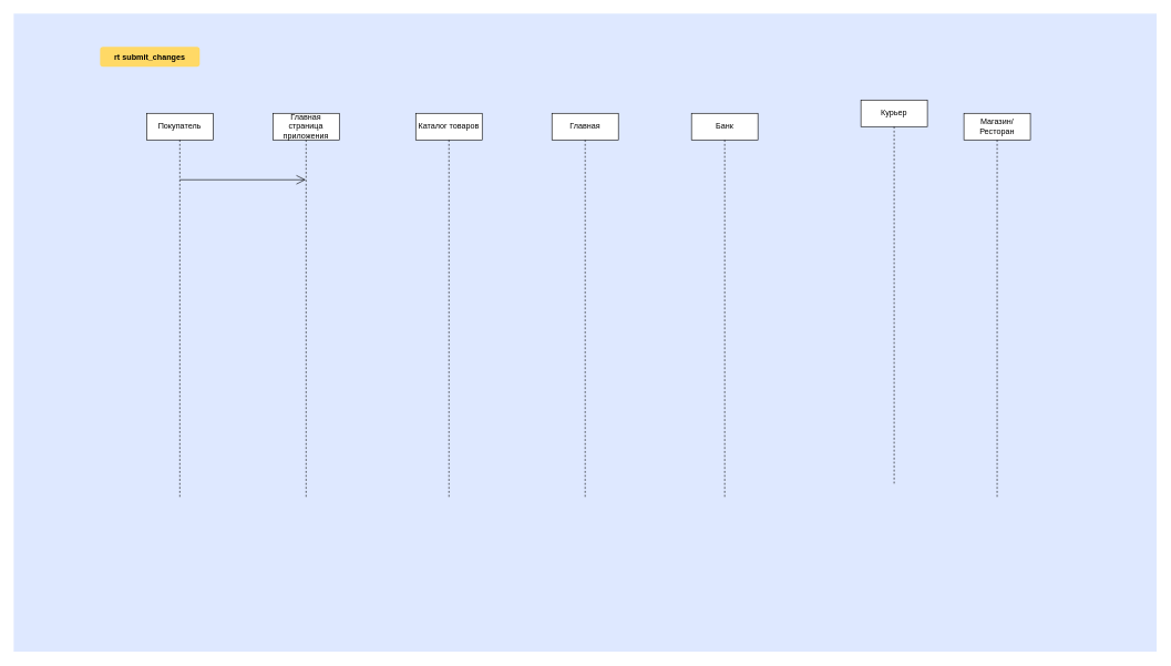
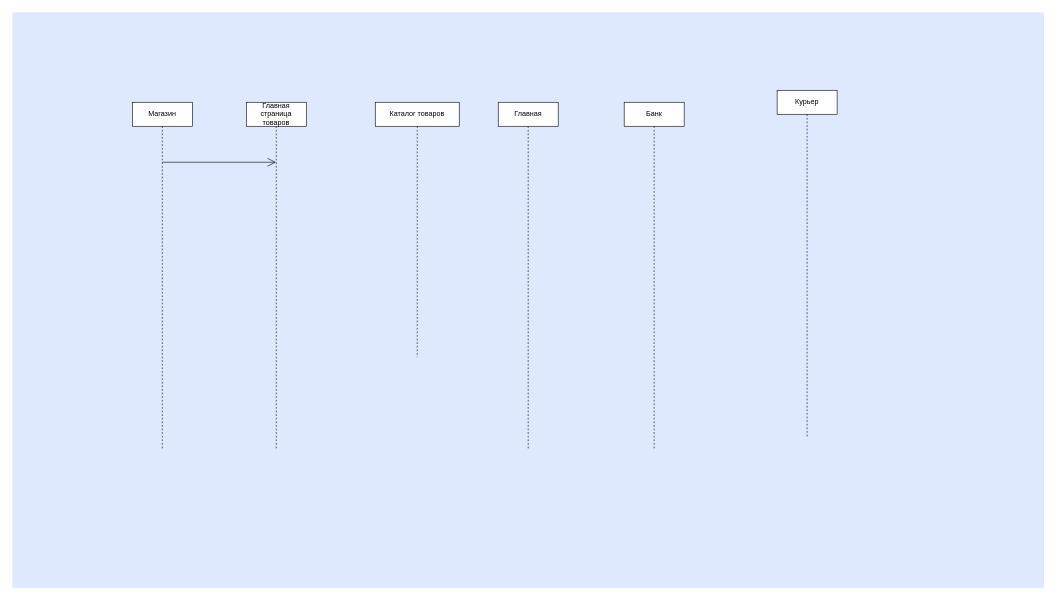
  <mxCell id="0" />
  <mxCell id="1" parent="0" />
  <mxCell id="2" value="" style="fillColor=#DEE8FF;strokeColor=none" parent="1" vertex="1"><mxGeometry x="20" y="20" width="1720" height="960" as="geometry" /></mxCell>
- <mxCell id="3" value="rt submit_changes" style="rounded=1;fontStyle=1;fillColor=#FFD966;strokeColor=none" parent="1" vertex="1"><mxGeometry x="150" y="70" width="150" height="30" as="geometry" /></mxCell>
- <mxCell id="4" value="Покупатель" style="shape=umlLifeline;perimeter=lifelinePerimeter;whiteSpace=wrap;html=1;container=1;dropTarget=0;collapsible=0;recursiveResize=0;outlineConnect=0;portConstraint=eastwest;newEdgeStyle={&quot;curved&quot;:0,&quot;rounded&quot;:0};" vertex="1" parent="1"><mxGeometry x="220" y="170" width="100" height="580" as="geometry" /></mxCell>
- <mxCell id="5" value="Главная страница приложения" style="shape=umlLifeline;perimeter=lifelinePerimeter;whiteSpace=wrap;html=1;container=1;dropTarget=0;collapsible=0;recursiveResize=0;outlineConnect=0;portConstraint=eastwest;newEdgeStyle={&quot;curved&quot;:0,&quot;rounded&quot;:0};" vertex="1" parent="1"><mxGeometry x="410" y="170" width="100" height="580" as="geometry" /></mxCell>
- <mxCell id="6" value="Каталог товаров" style="shape=umlLifeline;perimeter=lifelinePerimeter;whiteSpace=wrap;html=1;container=1;dropTarget=0;collapsible=0;recursiveResize=0;outlineConnect=0;portConstraint=eastwest;newEdgeStyle={&quot;curved&quot;:0,&quot;rounded&quot;:0};" vertex="1" parent="1"><mxGeometry x="625" y="170" width="100" height="580" as="geometry" /></mxCell>
+ <mxCell id="4" value="Магазин" style="shape=umlLifeline;perimeter=lifelinePerimeter;whiteSpace=wrap;html=1;container=1;dropTarget=0;collapsible=0;recursiveResize=0;outlineConnect=0;portConstraint=eastwest;newEdgeStyle={&quot;curved&quot;:0,&quot;rounded&quot;:0};" vertex="1" parent="1"><mxGeometry x="220" y="170" width="100" height="580" as="geometry" /></mxCell>
+ <mxCell id="5" value="Главная страница товаров" style="shape=umlLifeline;perimeter=lifelinePerimeter;whiteSpace=wrap;html=1;container=1;dropTarget=0;collapsible=0;recursiveResize=0;outlineConnect=0;portConstraint=eastwest;newEdgeStyle={&quot;curved&quot;:0,&quot;rounded&quot;:0};" vertex="1" parent="1"><mxGeometry x="410" y="170" width="100" height="580" as="geometry" /></mxCell>
+ <mxCell id="6" value="Каталог товаров" style="shape=umlLifeline;perimeter=lifelinePerimeter;whiteSpace=wrap;html=1;container=1;dropTarget=0;collapsible=0;recursiveResize=0;outlineConnect=0;portConstraint=eastwest;newEdgeStyle={&quot;curved&quot;:0,&quot;rounded&quot;:0};" vertex="1" parent="1"><mxGeometry x="625" y="170" width="140" height="425" as="geometry" /></mxCell>
  <mxCell id="7" value="Главная" style="shape=umlLifeline;perimeter=lifelinePerimeter;whiteSpace=wrap;html=1;container=1;dropTarget=0;collapsible=0;recursiveResize=0;outlineConnect=0;portConstraint=eastwest;newEdgeStyle={&quot;curved&quot;:0,&quot;rounded&quot;:0};" vertex="1" parent="1"><mxGeometry x="830" y="170" width="100" height="580" as="geometry" /></mxCell>
  <mxCell id="8" value="Банк" style="shape=umlLifeline;perimeter=lifelinePerimeter;whiteSpace=wrap;html=1;container=1;dropTarget=0;collapsible=0;recursiveResize=0;outlineConnect=0;portConstraint=eastwest;newEdgeStyle={&quot;curved&quot;:0,&quot;rounded&quot;:0};" vertex="1" parent="1"><mxGeometry x="1040" y="170" width="100" height="580" as="geometry" /></mxCell>
  <mxCell id="9" value="Курьер" style="shape=umlLifeline;perimeter=lifelinePerimeter;whiteSpace=wrap;html=1;container=1;dropTarget=0;collapsible=0;recursiveResize=0;outlineConnect=0;portConstraint=eastwest;newEdgeStyle={&quot;curved&quot;:0,&quot;rounded&quot;:0};" vertex="1" parent="1"><mxGeometry x="1295" y="150" width="100" height="580" as="geometry" /></mxCell>
- <mxCell id="10" value="Магазин/Ресторан" style="shape=umlLifeline;perimeter=lifelinePerimeter;whiteSpace=wrap;html=1;container=1;dropTarget=0;collapsible=0;recursiveResize=0;outlineConnect=0;portConstraint=eastwest;newEdgeStyle={&quot;curved&quot;:0,&quot;rounded&quot;:0};" vertex="1" parent="1"><mxGeometry x="1450" y="170" width="100" height="580" as="geometry" /></mxCell>
  <mxCell id="11" value="" style="endArrow=open;endFill=1;endSize=12;html=1;rounded=0;" edge="1" parent="1" target="5"><mxGeometry width="160" relative="1" as="geometry"><mxPoint x="270" y="270" as="sourcePoint" /><mxPoint x="430" y="270" as="targetPoint" /></mxGeometry></mxCell>
